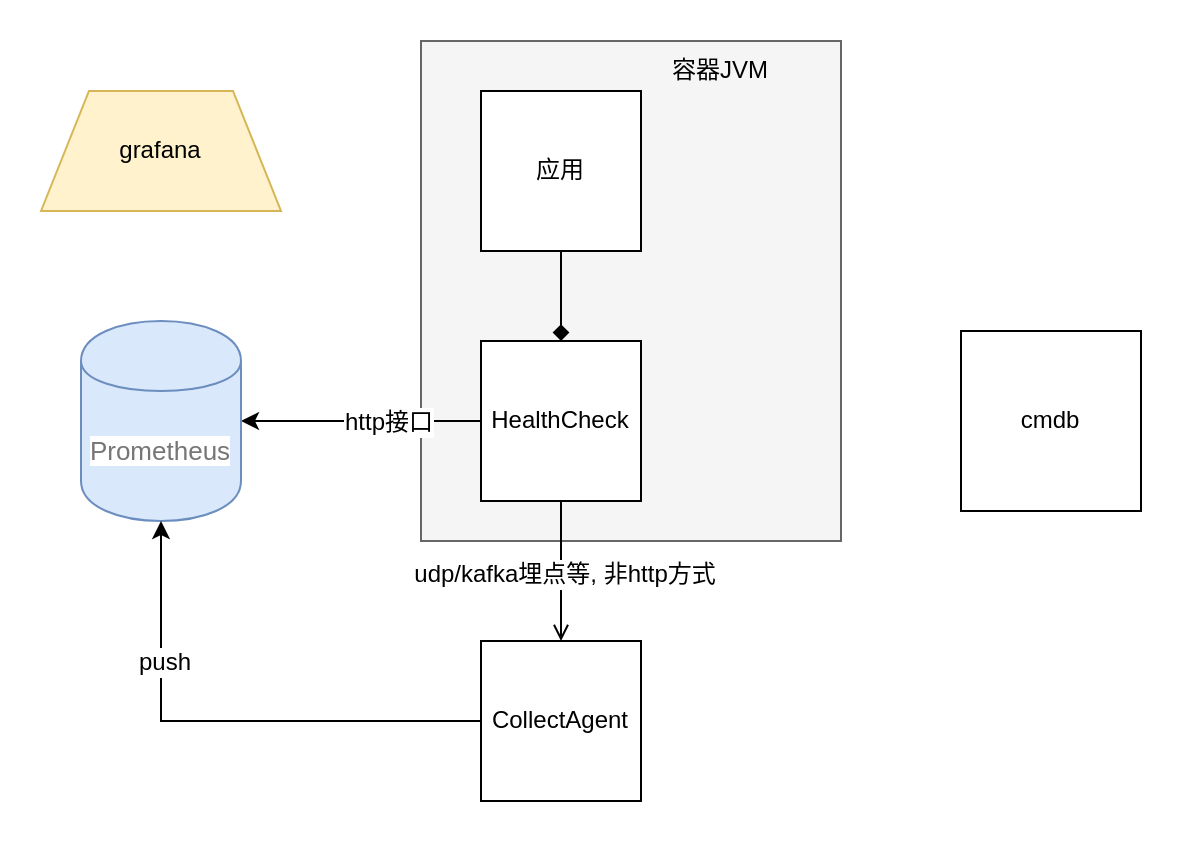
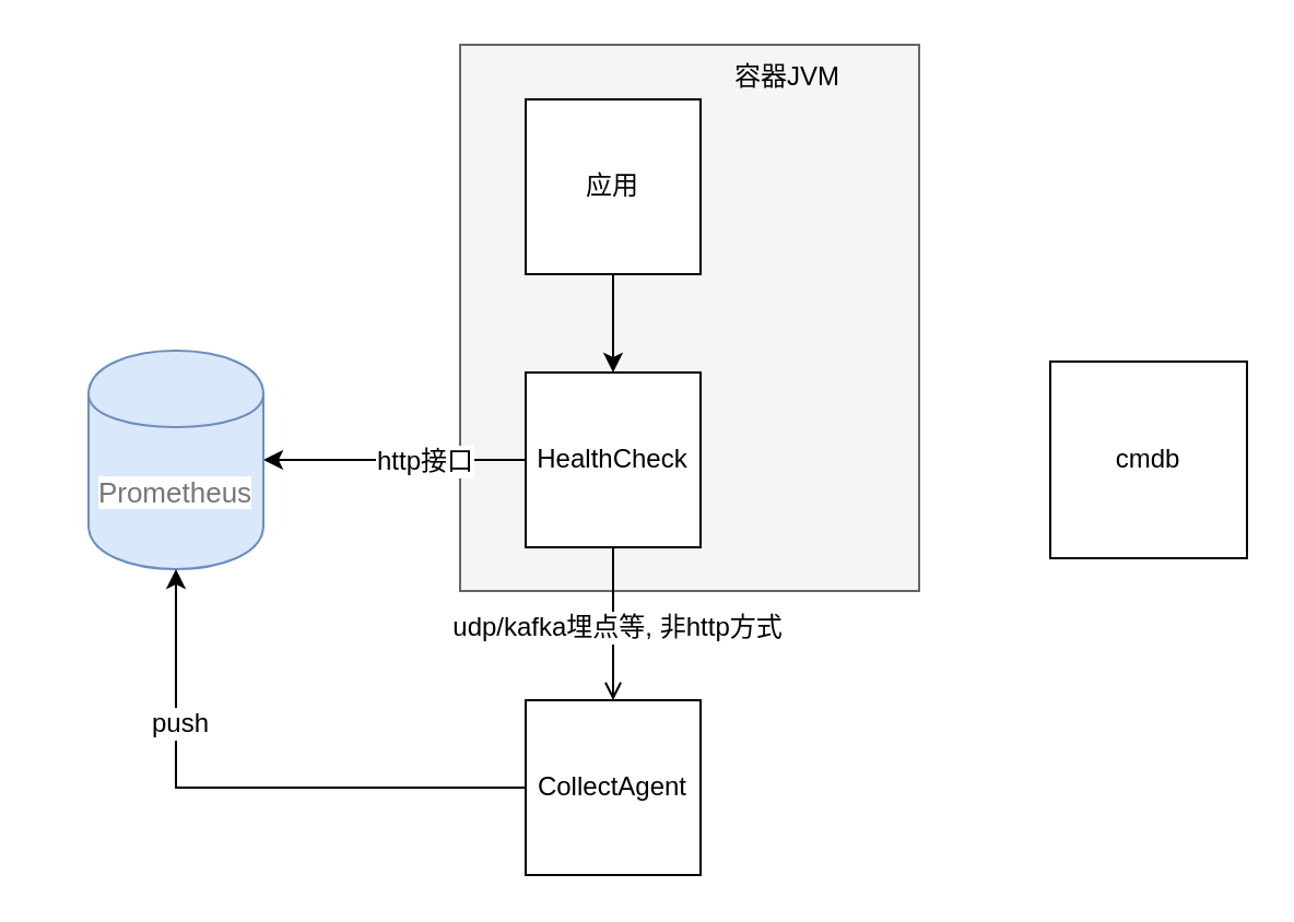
  <mxCell id="0" />
  <mxCell id="1" parent="0" />
  <mxCell id="2" value="" style="verticalLabelPosition=bottom;verticalAlign=top;html=1;shape=mxgraph.basic.rect;fillColor2=none;strokeWidth=1;size=20;indent=5;fillColor=#f5f5f5;strokeColor=#666666;fontColor=#333333;" vertex="1" parent="1"><mxGeometry x="210" y="20" width="210" height="250" as="geometry" /></mxCell>
  <mxCell id="3" style="edgeStyle=none;rounded=0;orthogonalLoop=1;jettySize=auto;html=1;exitX=0;exitY=0.5;exitDx=0;exitDy=0;entryX=1;entryY=0.5;entryDx=0;entryDy=0;" edge="1" parent="1" source="5" target="9"><mxGeometry relative="1" as="geometry" /></mxCell>
  <mxCell id="4" value="http接口" style="text;html=1;resizable=0;points=[];align=center;verticalAlign=middle;labelBackgroundColor=#ffffff;" vertex="1" connectable="0" parent="3"><mxGeometry x="-0.217" relative="1" as="geometry"><mxPoint as="offset" /></mxGeometry></mxCell>
  <mxCell id="5" value="HealthCheck" style="whiteSpace=wrap;html=1;aspect=fixed;" vertex="1" parent="1"><mxGeometry x="240" y="170" width="80" height="80" as="geometry" /></mxCell>
  <mxCell id="6" value="应用" style="whiteSpace=wrap;html=1;aspect=fixed;" vertex="1" parent="1"><mxGeometry x="240" y="45" width="80" height="80" as="geometry" /></mxCell>
  <mxCell id="7" value="容器JVM" style="text;html=1;strokeColor=none;fillColor=none;align=center;verticalAlign=middle;whiteSpace=wrap;rounded=0;" vertex="1" parent="1"><mxGeometry x="330" y="25" width="60" height="20" as="geometry" /></mxCell>
- <mxCell id="8" value="" style="endArrow=diamond;html=1;exitX=0.5;exitY=1;exitDx=0;exitDy=0;" edge="1" parent="1" source="6" target="5"><mxGeometry width="50" height="50" relative="1" as="geometry"><mxPoint x="310" y="135" as="sourcePoint" /><mxPoint x="360" y="85" as="targetPoint" /></mxGeometry></mxCell>
+ <mxCell id="8" value="" style="endArrow=classic;html=1;exitX=0.5;exitY=1;exitDx=0;exitDy=0;" edge="1" parent="1" source="6" target="5"><mxGeometry width="50" height="50" relative="1" as="geometry"><mxPoint x="310" y="135" as="sourcePoint" /><mxPoint x="360" y="85" as="targetPoint" /></mxGeometry></mxCell>
  <mxCell id="9" value="&lt;span style=&quot;color: rgb(118 , 118 , 118) ; font-family: &amp;#34;arial&amp;#34; , &amp;#34;helvetica&amp;#34; , sans-serif ; font-size: 13px ; text-align: left ; white-space: normal ; background-color: rgb(255 , 255 , 255)&quot;&gt;Prometheus&lt;/span&gt;" style="shape=cylinder;whiteSpace=wrap;html=1;boundedLbl=1;backgroundOutline=1;fillColor=#dae8fc;strokeColor=#6c8ebf;" vertex="1" parent="1"><mxGeometry x="40" y="160" width="80" height="100" as="geometry" /></mxCell>
- <mxCell id="10" value="grafana" style="shape=trapezoid;perimeter=trapezoidPerimeter;whiteSpace=wrap;html=1;fillColor=#fff2cc;strokeColor=#d6b656;" vertex="1" parent="1"><mxGeometry x="20" y="45" width="120" height="60" as="geometry" /></mxCell>
  <mxCell id="11" value="cmdb" style="whiteSpace=wrap;html=1;aspect=fixed;" vertex="1" parent="1"><mxGeometry x="480" y="165" width="90" height="90" as="geometry" /></mxCell>
  <mxCell id="12" style="edgeStyle=orthogonalEdgeStyle;rounded=0;orthogonalLoop=1;jettySize=auto;html=1;entryX=0.5;entryY=1;entryDx=0;entryDy=0;" edge="1" parent="1" source="14" target="9"><mxGeometry relative="1" as="geometry" /></mxCell>
  <mxCell id="13" value="push" style="text;html=1;resizable=0;points=[];align=center;verticalAlign=middle;labelBackgroundColor=#ffffff;" vertex="1" connectable="0" parent="12"><mxGeometry x="0.223" y="-30" relative="1" as="geometry"><mxPoint as="offset" /></mxGeometry></mxCell>
  <mxCell id="14" value="CollectAgent" style="whiteSpace=wrap;html=1;aspect=fixed;" vertex="1" parent="1"><mxGeometry x="240" y="320" width="80" height="80" as="geometry" /></mxCell>
  <mxCell id="15" value="" style="endArrow=open;html=1;exitX=0.5;exitY=1;exitDx=0;exitDy=0;" edge="1" parent="1" source="5" target="14"><mxGeometry width="50" height="50" relative="1" as="geometry"><mxPoint x="0" y="420" as="sourcePoint" /><mxPoint x="50" y="370" as="targetPoint" /></mxGeometry></mxCell>
  <mxCell id="16" value="udp/kafka埋点等, 非http方式" style="text;html=1;resizable=0;points=[];align=center;verticalAlign=middle;labelBackgroundColor=#ffffff;" vertex="1" connectable="0" parent="15"><mxGeometry x="0.029" y="1" relative="1" as="geometry"><mxPoint as="offset" /></mxGeometry></mxCell>
